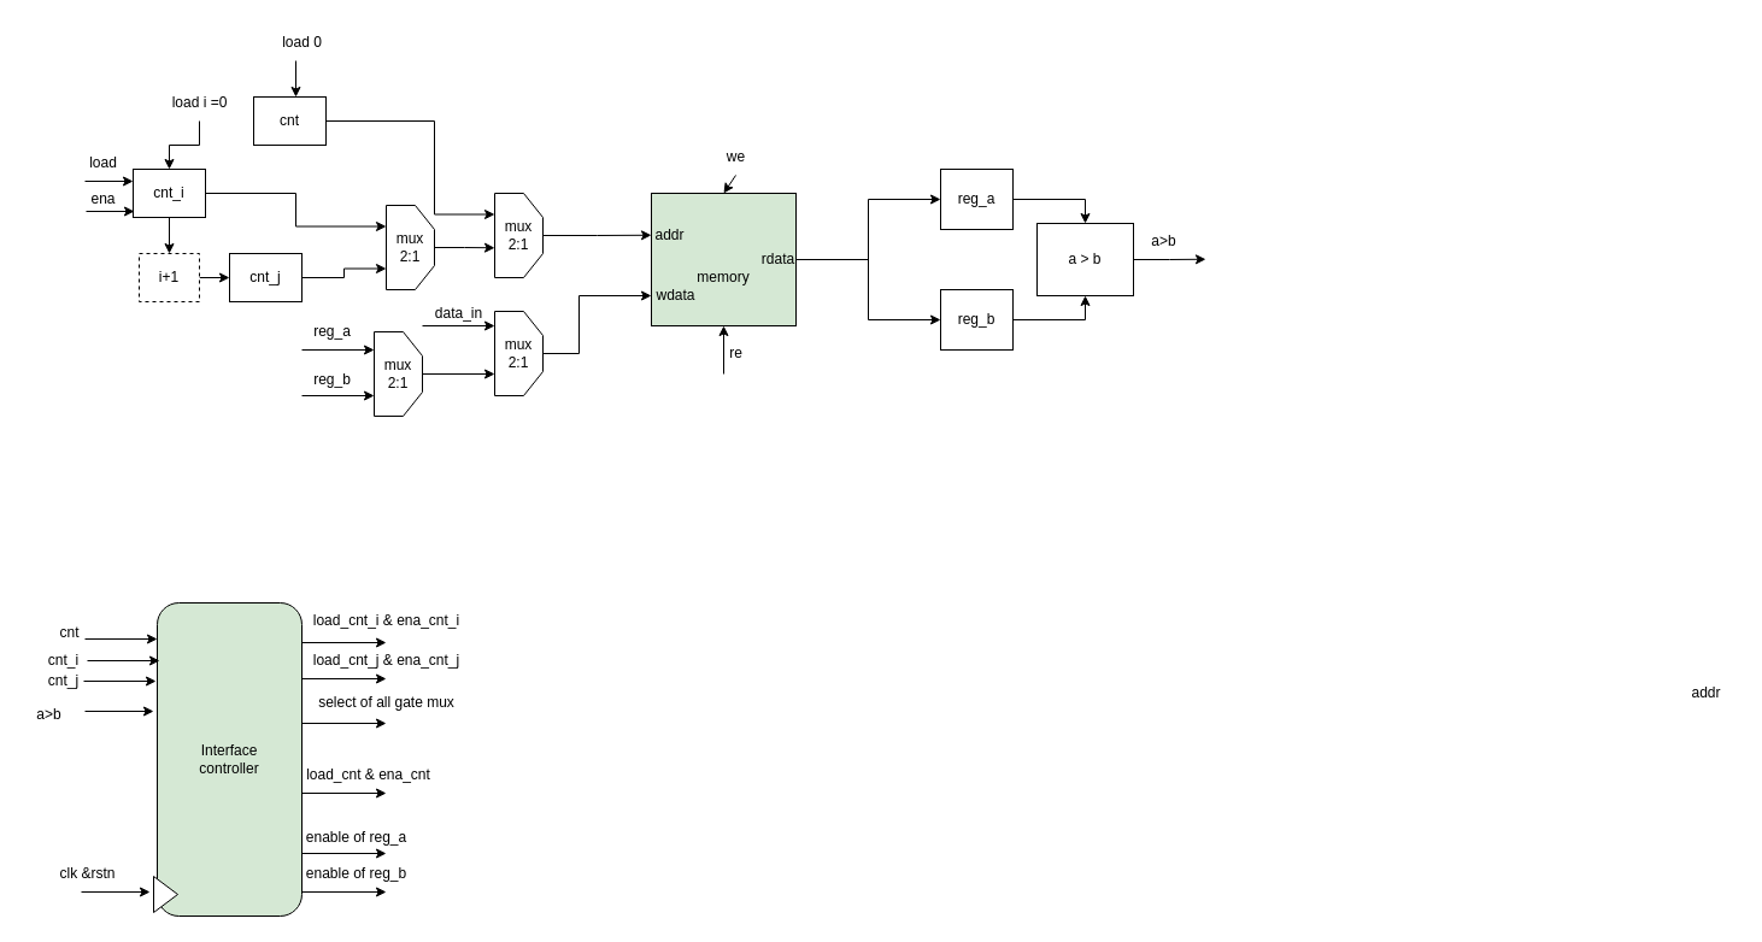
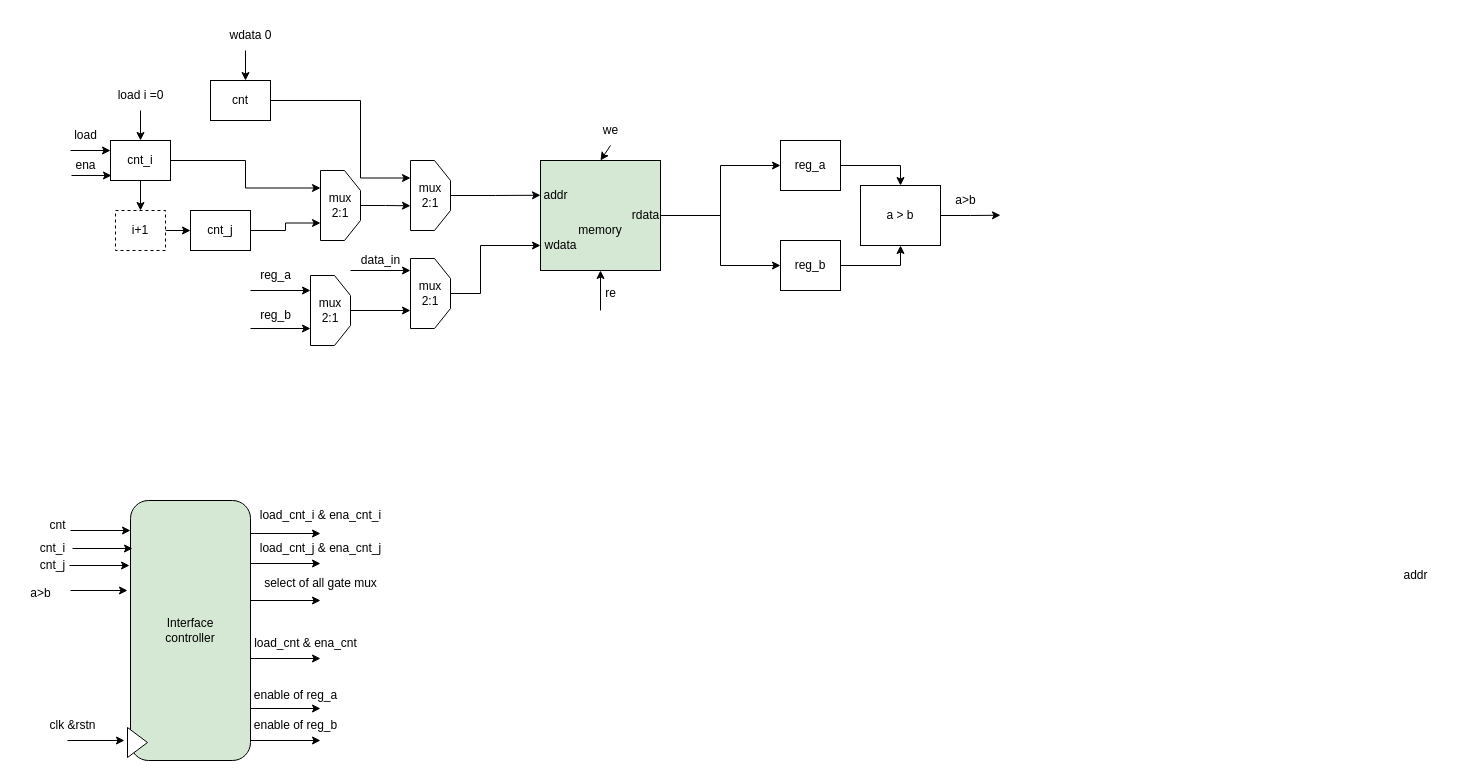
  <mxCell id="0" />
  <mxCell id="1" parent="0" />
  <mxCell id="2" style="edgeStyle=orthogonalEdgeStyle;rounded=0;orthogonalLoop=1;jettySize=auto;html=1;exitX=1;exitY=0.5;exitDx=0;exitDy=0;entryX=0;entryY=0.5;entryDx=0;entryDy=0;" edge="1" parent="1" source="3" target="24"><mxGeometry relative="1" as="geometry"><mxPoint x="750" y="214.737" as="targetPoint" /></mxGeometry></mxCell>
  <mxCell id="3" value="&lt;div&gt;&lt;br&gt;&lt;/div&gt;&lt;div&gt;&lt;br&gt;&lt;/div&gt;memory" style="rounded=0;whiteSpace=wrap;html=1;fillColor=#d5e8d4;" vertex="1" parent="1"><mxGeometry x="540" y="160" width="120" height="110" as="geometry" /></mxCell>
  <mxCell id="4" style="edgeStyle=orthogonalEdgeStyle;rounded=0;orthogonalLoop=1;jettySize=auto;html=1;exitX=1;exitY=0.5;exitDx=0;exitDy=0;entryX=0.25;entryY=1;entryDx=0;entryDy=0;" edge="1" parent="1" source="6" target="12"><mxGeometry relative="1" as="geometry" /></mxCell>
  <mxCell id="5" style="edgeStyle=orthogonalEdgeStyle;rounded=0;orthogonalLoop=1;jettySize=auto;html=1;exitX=0.5;exitY=1;exitDx=0;exitDy=0;entryX=0.5;entryY=0;entryDx=0;entryDy=0;" edge="1" parent="1" source="6" target="19"><mxGeometry relative="1" as="geometry" /></mxCell>
  <mxCell id="6" value="cnt_i" style="rounded=0;whiteSpace=wrap;html=1;" vertex="1" parent="1"><mxGeometry x="110" y="140" width="60" height="40" as="geometry" /></mxCell>
  <mxCell id="7" style="edgeStyle=orthogonalEdgeStyle;rounded=0;orthogonalLoop=1;jettySize=auto;html=1;exitX=1;exitY=0.5;exitDx=0;exitDy=0;entryX=0.75;entryY=1;entryDx=0;entryDy=0;" edge="1" parent="1" source="8" target="12"><mxGeometry relative="1" as="geometry" /></mxCell>
  <mxCell id="8" value="cnt_j" style="rounded=0;whiteSpace=wrap;html=1;" vertex="1" parent="1"><mxGeometry x="190" y="210" width="60" height="40" as="geometry" /></mxCell>
  <mxCell id="9" style="edgeStyle=orthogonalEdgeStyle;rounded=0;orthogonalLoop=1;jettySize=auto;html=1;exitX=1;exitY=0.5;exitDx=0;exitDy=0;entryX=0.25;entryY=1;entryDx=0;entryDy=0;" edge="1" parent="1" source="10" target="13"><mxGeometry relative="1" as="geometry"><Array as="points"><mxPoint x="360" y="100" /><mxPoint x="360" y="177" /></Array></mxGeometry></mxCell>
  <mxCell id="10" value="cnt" style="rounded=0;whiteSpace=wrap;html=1;" vertex="1" parent="1"><mxGeometry x="210" y="80" width="60" height="40" as="geometry" /></mxCell>
  <mxCell id="11" style="edgeStyle=orthogonalEdgeStyle;rounded=0;orthogonalLoop=1;jettySize=auto;html=1;exitX=0.5;exitY=0;exitDx=0;exitDy=0;" edge="1" parent="1" source="12"><mxGeometry relative="1" as="geometry"><mxPoint x="410" y="205.263" as="targetPoint" /></mxGeometry></mxCell>
  <mxCell id="12" value="mux 2:1" style="shape=loopLimit;whiteSpace=wrap;html=1;direction=south;" vertex="1" parent="1"><mxGeometry x="320" y="170" width="40" height="70" as="geometry" /></mxCell>
  <mxCell id="13" value="mux 2:1" style="shape=loopLimit;whiteSpace=wrap;html=1;direction=south;" vertex="1" parent="1"><mxGeometry x="410" y="160" width="40" height="70" as="geometry" /></mxCell>
  <mxCell id="14" style="edgeStyle=orthogonalEdgeStyle;rounded=0;orthogonalLoop=1;jettySize=auto;html=1;exitX=0.5;exitY=0;exitDx=0;exitDy=0;entryX=0;entryY=0.316;entryDx=0;entryDy=0;entryPerimeter=0;" edge="1" parent="1" source="13" target="3"><mxGeometry relative="1" as="geometry" /></mxCell>
  <mxCell id="15" value="addr" style="text;html=1;align=center;verticalAlign=middle;resizable=0;points=[];autosize=1;strokeColor=none;fillColor=none;" vertex="1" parent="1"><mxGeometry x="1390" y="560" width="50" height="30" as="geometry" /></mxCell>
  <mxCell id="16" value="addr" style="text;html=1;align=center;verticalAlign=middle;resizable=0;points=[];autosize=1;strokeColor=none;fillColor=none;" vertex="1" parent="1"><mxGeometry x="530" y="180" width="50" height="30" as="geometry" /></mxCell>
  <mxCell id="17" value="wdata" style="text;html=1;align=center;verticalAlign=middle;resizable=0;points=[];autosize=1;strokeColor=none;fillColor=none;" vertex="1" parent="1"><mxGeometry x="530" y="230" width="60" height="30" as="geometry" /></mxCell>
  <mxCell id="18" style="edgeStyle=orthogonalEdgeStyle;rounded=0;orthogonalLoop=1;jettySize=auto;html=1;exitX=1;exitY=0.5;exitDx=0;exitDy=0;entryX=0;entryY=0.5;entryDx=0;entryDy=0;" edge="1" parent="1" source="19" target="8"><mxGeometry relative="1" as="geometry" /></mxCell>
  <mxCell id="19" value="i+1" style="rounded=0;whiteSpace=wrap;html=1;dashed=1;" vertex="1" parent="1"><mxGeometry x="115" y="210" width="50" height="40" as="geometry" /></mxCell>
  <mxCell id="20" style="edgeStyle=orthogonalEdgeStyle;rounded=0;orthogonalLoop=1;jettySize=auto;html=1;entryX=0.5;entryY=0;entryDx=0;entryDy=0;" edge="1" parent="1" source="21" target="6"><mxGeometry relative="1" as="geometry" /></mxCell>
- <mxCell id="21" value="load i =0" style="text;html=1;align=center;verticalAlign=middle;resizable=0;points=[];autosize=1;strokeColor=none;fillColor=none;" vertex="1" parent="1"><mxGeometry x="130" y="70" width="70" height="30" as="geometry" /></mxCell>
+ <mxCell id="21" value="load i =0" style="text;html=1;align=center;verticalAlign=middle;resizable=0;points=[];autosize=1;strokeColor=none;fillColor=none;" vertex="1" parent="1"><mxGeometry x="105" y="80" width="70" height="30" as="geometry" /></mxCell>
  <mxCell id="22" value="rdata" style="text;html=1;align=center;verticalAlign=middle;resizable=0;points=[];autosize=1;strokeColor=none;fillColor=none;" vertex="1" parent="1"><mxGeometry x="620" y="200" width="50" height="30" as="geometry" /></mxCell>
  <mxCell id="23" style="edgeStyle=orthogonalEdgeStyle;rounded=0;orthogonalLoop=1;jettySize=auto;html=1;exitX=1;exitY=0.5;exitDx=0;exitDy=0;entryX=0.5;entryY=0;entryDx=0;entryDy=0;" edge="1" parent="1" source="24" target="29"><mxGeometry relative="1" as="geometry" /></mxCell>
  <mxCell id="24" value="reg_a" style="rounded=0;whiteSpace=wrap;html=1;" vertex="1" parent="1"><mxGeometry x="780" y="140" width="60" height="50" as="geometry" /></mxCell>
  <mxCell id="25" style="edgeStyle=orthogonalEdgeStyle;rounded=0;orthogonalLoop=1;jettySize=auto;html=1;exitX=1;exitY=0.5;exitDx=0;exitDy=0;entryX=0.5;entryY=1;entryDx=0;entryDy=0;" edge="1" parent="1" source="26" target="29"><mxGeometry relative="1" as="geometry" /></mxCell>
  <mxCell id="26" value="reg_b" style="rounded=0;whiteSpace=wrap;html=1;" vertex="1" parent="1"><mxGeometry x="780" y="240" width="60" height="50" as="geometry" /></mxCell>
  <mxCell id="27" value="" style="endArrow=classic;html=1;rounded=0;entryX=0;entryY=0.5;entryDx=0;entryDy=0;" edge="1" parent="1" target="26"><mxGeometry width="50" height="50" relative="1" as="geometry"><mxPoint x="720" y="210" as="sourcePoint" /><mxPoint x="770" y="168" as="targetPoint" /><Array as="points"><mxPoint x="720" y="265" /></Array></mxGeometry></mxCell>
  <mxCell id="28" style="edgeStyle=orthogonalEdgeStyle;rounded=0;orthogonalLoop=1;jettySize=auto;html=1;exitX=1;exitY=0.5;exitDx=0;exitDy=0;" edge="1" parent="1" source="29"><mxGeometry relative="1" as="geometry"><mxPoint x="1000" y="214.737" as="targetPoint" /></mxGeometry></mxCell>
  <mxCell id="29" value="a &amp;gt; b" style="rounded=0;whiteSpace=wrap;html=1;" vertex="1" parent="1"><mxGeometry x="860" y="185" width="80" height="60" as="geometry" /></mxCell>
  <mxCell id="30" value="a&amp;gt;b" style="text;html=1;align=center;verticalAlign=middle;resizable=0;points=[];autosize=1;strokeColor=none;fillColor=none;" vertex="1" parent="1"><mxGeometry x="945" y="185" width="40" height="30" as="geometry" /></mxCell>
  <mxCell id="31" value="we" style="text;html=1;align=center;verticalAlign=middle;resizable=0;points=[];autosize=1;strokeColor=none;fillColor=none;" vertex="1" parent="1"><mxGeometry x="590" y="115" width="40" height="30" as="geometry" /></mxCell>
  <mxCell id="32" value="" style="endArrow=classic;html=1;rounded=0;exitX=0.5;exitY=1;exitDx=0;exitDy=0;exitPerimeter=0;" edge="1" parent="1" source="31"><mxGeometry width="50" height="50" relative="1" as="geometry"><mxPoint x="550" y="210" as="sourcePoint" /><mxPoint x="600" y="160" as="targetPoint" /></mxGeometry></mxCell>
  <mxCell id="33" value="" style="endArrow=classic;html=1;rounded=0;" edge="1" parent="1"><mxGeometry width="50" height="50" relative="1" as="geometry"><mxPoint x="600" y="310" as="sourcePoint" /><mxPoint x="600" y="270" as="targetPoint" /></mxGeometry></mxCell>
  <mxCell id="34" value="re" style="text;html=1;align=center;verticalAlign=middle;resizable=0;points=[];autosize=1;strokeColor=none;fillColor=none;" vertex="1" parent="1"><mxGeometry x="595" y="278" width="30" height="30" as="geometry" /></mxCell>
  <mxCell id="35" value="mux 2:1" style="shape=loopLimit;whiteSpace=wrap;html=1;direction=south;" vertex="1" parent="1"><mxGeometry x="410" y="258" width="40" height="70" as="geometry" /></mxCell>
  <mxCell id="36" style="edgeStyle=orthogonalEdgeStyle;rounded=0;orthogonalLoop=1;jettySize=auto;html=1;exitX=0.5;exitY=0;exitDx=0;exitDy=0;" edge="1" parent="1" source="35"><mxGeometry relative="1" as="geometry"><mxPoint x="540" y="245" as="targetPoint" /><Array as="points"><mxPoint x="480" y="293" /><mxPoint x="480" y="245" /></Array></mxGeometry></mxCell>
  <mxCell id="37" value="" style="endArrow=classic;html=1;rounded=0;" edge="1" parent="1"><mxGeometry width="50" height="50" relative="1" as="geometry"><mxPoint x="350" y="270" as="sourcePoint" /><mxPoint x="410" y="270" as="targetPoint" /></mxGeometry></mxCell>
  <mxCell id="38" value="data_in" style="text;html=1;align=center;verticalAlign=middle;resizable=0;points=[];autosize=1;strokeColor=none;fillColor=none;" vertex="1" parent="1"><mxGeometry x="350" y="245" width="60" height="30" as="geometry" /></mxCell>
  <mxCell id="39" value="" style="endArrow=classic;html=1;rounded=0;" edge="1" parent="1"><mxGeometry width="50" height="50" relative="1" as="geometry"><mxPoint x="350" y="310" as="sourcePoint" /><mxPoint x="410" y="310" as="targetPoint" /></mxGeometry></mxCell>
  <mxCell id="40" value="mux 2:1" style="shape=loopLimit;whiteSpace=wrap;html=1;direction=south;" vertex="1" parent="1"><mxGeometry x="310" y="275" width="40" height="70" as="geometry" /></mxCell>
  <mxCell id="41" value="" style="endArrow=classic;html=1;rounded=0;" edge="1" parent="1"><mxGeometry width="50" height="50" relative="1" as="geometry"><mxPoint x="250" y="290" as="sourcePoint" /><mxPoint x="310" y="290" as="targetPoint" /></mxGeometry></mxCell>
  <mxCell id="42" value="" style="endArrow=classic;html=1;rounded=0;" edge="1" parent="1"><mxGeometry width="50" height="50" relative="1" as="geometry"><mxPoint x="250" y="328" as="sourcePoint" /><mxPoint x="310" y="328" as="targetPoint" /></mxGeometry></mxCell>
  <mxCell id="43" value="reg_a" style="text;html=1;align=center;verticalAlign=middle;resizable=0;points=[];autosize=1;strokeColor=none;fillColor=none;" vertex="1" parent="1"><mxGeometry x="250" y="260" width="50" height="30" as="geometry" /></mxCell>
  <mxCell id="44" value="reg_b" style="text;html=1;align=center;verticalAlign=middle;resizable=0;points=[];autosize=1;strokeColor=none;fillColor=none;" vertex="1" parent="1"><mxGeometry x="250" y="300" width="50" height="30" as="geometry" /></mxCell>
  <mxCell id="45" value="" style="endArrow=classic;html=1;rounded=0;" edge="1" parent="1"><mxGeometry width="50" height="50" relative="1" as="geometry"><mxPoint x="70" y="150" as="sourcePoint" /><mxPoint x="110" y="150" as="targetPoint" /></mxGeometry></mxCell>
  <mxCell id="46" value="load" style="text;html=1;align=center;verticalAlign=middle;resizable=0;points=[];autosize=1;strokeColor=none;fillColor=none;" vertex="1" parent="1"><mxGeometry x="60" y="120" width="50" height="30" as="geometry" /></mxCell>
  <mxCell id="47" value="" style="endArrow=classic;html=1;rounded=0;" edge="1" parent="1"><mxGeometry width="50" height="50" relative="1" as="geometry"><mxPoint x="71" y="175" as="sourcePoint" /><mxPoint x="111" y="175" as="targetPoint" /></mxGeometry></mxCell>
  <mxCell id="48" value="ena" style="text;html=1;align=center;verticalAlign=middle;resizable=0;points=[];autosize=1;strokeColor=none;fillColor=none;" vertex="1" parent="1"><mxGeometry x="65" y="150" width="40" height="30" as="geometry" /></mxCell>
  <mxCell id="49" value="Interface&lt;div&gt;controller&lt;/div&gt;" style="rounded=1;whiteSpace=wrap;html=1;fillColor=#d5e8d4;" vertex="1" parent="1"><mxGeometry x="130" y="500" width="120" height="260" as="geometry" /></mxCell>
  <mxCell id="50" value="" style="endArrow=classic;html=1;rounded=0;" edge="1" parent="1"><mxGeometry width="50" height="50" relative="1" as="geometry"><mxPoint x="70" y="530" as="sourcePoint" /><mxPoint x="130" y="530" as="targetPoint" /></mxGeometry></mxCell>
  <mxCell id="51" value="cnt" style="text;html=1;align=center;verticalAlign=middle;resizable=0;points=[];autosize=1;strokeColor=none;fillColor=none;" vertex="1" parent="1"><mxGeometry x="37" y="510" width="40" height="30" as="geometry" /></mxCell>
  <mxCell id="52" value="" style="endArrow=classic;html=1;rounded=0;" edge="1" parent="1"><mxGeometry width="50" height="50" relative="1" as="geometry"><mxPoint x="72" y="548" as="sourcePoint" /><mxPoint x="132" y="548" as="targetPoint" /></mxGeometry></mxCell>
  <mxCell id="53" value="cnt_i" style="text;html=1;align=center;verticalAlign=middle;resizable=0;points=[];autosize=1;strokeColor=none;fillColor=none;" vertex="1" parent="1"><mxGeometry x="27" y="533" width="50" height="30" as="geometry" /></mxCell>
  <mxCell id="54" value="" style="endArrow=classic;html=1;rounded=0;" edge="1" parent="1"><mxGeometry width="50" height="50" relative="1" as="geometry"><mxPoint x="69" y="565" as="sourcePoint" /><mxPoint x="129" y="565" as="targetPoint" /></mxGeometry></mxCell>
  <mxCell id="55" value="cnt_j" style="text;html=1;align=center;verticalAlign=middle;resizable=0;points=[];autosize=1;strokeColor=none;fillColor=none;" vertex="1" parent="1"><mxGeometry x="27" y="550" width="50" height="30" as="geometry" /></mxCell>
  <mxCell id="56" value="" style="endArrow=classic;html=1;rounded=0;" edge="1" parent="1"><mxGeometry width="50" height="50" relative="1" as="geometry"><mxPoint x="70" y="590" as="sourcePoint" /><mxPoint x="127" y="590" as="targetPoint" /></mxGeometry></mxCell>
  <mxCell id="57" value="a&amp;gt;b" style="text;html=1;align=center;verticalAlign=middle;resizable=0;points=[];autosize=1;strokeColor=none;fillColor=none;" vertex="1" parent="1"><mxGeometry x="20" y="578" width="40" height="30" as="geometry" /></mxCell>
  <mxCell id="58" value="" style="endArrow=classic;html=1;rounded=0;" edge="1" parent="1"><mxGeometry width="50" height="50" relative="1" as="geometry"><mxPoint x="250" y="533" as="sourcePoint" /><mxPoint x="320" y="533" as="targetPoint" /></mxGeometry></mxCell>
  <mxCell id="59" value="load_cnt_i &amp;amp; ena_cnt_i" style="text;html=1;align=center;verticalAlign=middle;resizable=0;points=[];autosize=1;strokeColor=none;fillColor=none;" vertex="1" parent="1"><mxGeometry x="250" y="500" width="140" height="30" as="geometry" /></mxCell>
  <mxCell id="60" value="" style="endArrow=classic;html=1;rounded=0;" edge="1" parent="1"><mxGeometry width="50" height="50" relative="1" as="geometry"><mxPoint x="250" y="563" as="sourcePoint" /><mxPoint x="320" y="563" as="targetPoint" /></mxGeometry></mxCell>
  <mxCell id="61" value="load_cnt_j &amp;amp; ena_cnt_j" style="text;html=1;align=center;verticalAlign=middle;resizable=0;points=[];autosize=1;strokeColor=none;fillColor=none;" vertex="1" parent="1"><mxGeometry x="250" y="533" width="140" height="30" as="geometry" /></mxCell>
  <mxCell id="62" value="" style="endArrow=classic;html=1;rounded=0;" edge="1" parent="1"><mxGeometry width="50" height="50" relative="1" as="geometry"><mxPoint x="250" y="600" as="sourcePoint" /><mxPoint x="320" y="600" as="targetPoint" /></mxGeometry></mxCell>
  <mxCell id="63" value="select of all gate mux" style="text;html=1;align=center;verticalAlign=middle;resizable=0;points=[];autosize=1;strokeColor=none;fillColor=none;" vertex="1" parent="1"><mxGeometry x="250" y="568" width="140" height="30" as="geometry" /></mxCell>
  <mxCell id="64" value="" style="endArrow=classic;html=1;rounded=0;" edge="1" parent="1"><mxGeometry width="50" height="50" relative="1" as="geometry"><mxPoint x="245" y="50" as="sourcePoint" /><mxPoint x="245" y="80" as="targetPoint" /></mxGeometry></mxCell>
- <mxCell id="65" value="load 0" style="text;html=1;align=center;verticalAlign=middle;resizable=0;points=[];autosize=1;strokeColor=none;fillColor=none;" vertex="1" parent="1"><mxGeometry x="220" y="20" width="60" height="30" as="geometry" /></mxCell>
+ <mxCell id="65" value="wdata 0" style="text;html=1;align=center;verticalAlign=middle;resizable=0;points=[];autosize=1;strokeColor=none;fillColor=none;" vertex="1" parent="1"><mxGeometry x="220" y="20" width="60" height="30" as="geometry" /></mxCell>
  <mxCell id="66" value="" style="endArrow=classic;html=1;rounded=0;" edge="1" parent="1"><mxGeometry width="50" height="50" relative="1" as="geometry"><mxPoint x="67" y="740" as="sourcePoint" /><mxPoint x="124" y="740" as="targetPoint" /></mxGeometry></mxCell>
  <mxCell id="67" value="" style="triangle;whiteSpace=wrap;html=1;" vertex="1" parent="1"><mxGeometry x="127" y="727" width="20" height="30" as="geometry" /></mxCell>
  <mxCell id="68" value="clk &amp;amp;rstn" style="text;html=1;align=center;verticalAlign=middle;resizable=0;points=[];autosize=1;strokeColor=none;fillColor=none;" vertex="1" parent="1"><mxGeometry x="37" y="710" width="70" height="30" as="geometry" /></mxCell>
  <mxCell id="69" value="" style="endArrow=classic;html=1;rounded=0;" edge="1" parent="1"><mxGeometry width="50" height="50" relative="1" as="geometry"><mxPoint x="250" y="658" as="sourcePoint" /><mxPoint x="320" y="658" as="targetPoint" /></mxGeometry></mxCell>
  <mxCell id="70" value="load_cnt &amp;amp; ena_cnt" style="text;html=1;align=center;verticalAlign=middle;resizable=0;points=[];autosize=1;strokeColor=none;fillColor=none;" vertex="1" parent="1"><mxGeometry x="240" y="628" width="130" height="30" as="geometry" /></mxCell>
  <mxCell id="71" value="" style="endArrow=classic;html=1;rounded=0;" edge="1" parent="1"><mxGeometry width="50" height="50" relative="1" as="geometry"><mxPoint x="250" y="708" as="sourcePoint" /><mxPoint x="320" y="708" as="targetPoint" /></mxGeometry></mxCell>
  <mxCell id="72" value="enable of reg_a" style="text;html=1;align=center;verticalAlign=middle;resizable=0;points=[];autosize=1;strokeColor=none;fillColor=none;" vertex="1" parent="1"><mxGeometry x="240" y="680" width="110" height="30" as="geometry" /></mxCell>
  <mxCell id="73" value="" style="endArrow=classic;html=1;rounded=0;" edge="1" parent="1"><mxGeometry width="50" height="50" relative="1" as="geometry"><mxPoint x="250" y="740" as="sourcePoint" /><mxPoint x="320" y="740" as="targetPoint" /></mxGeometry></mxCell>
  <mxCell id="74" value="enable of reg_b" style="text;html=1;align=center;verticalAlign=middle;resizable=0;points=[];autosize=1;strokeColor=none;fillColor=none;" vertex="1" parent="1"><mxGeometry x="240" y="710" width="110" height="30" as="geometry" /></mxCell>
